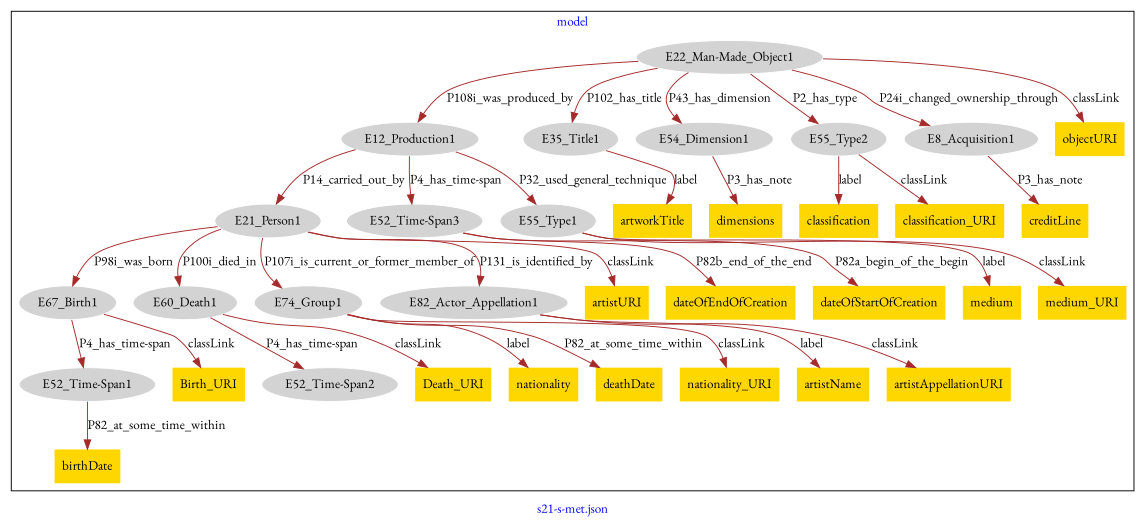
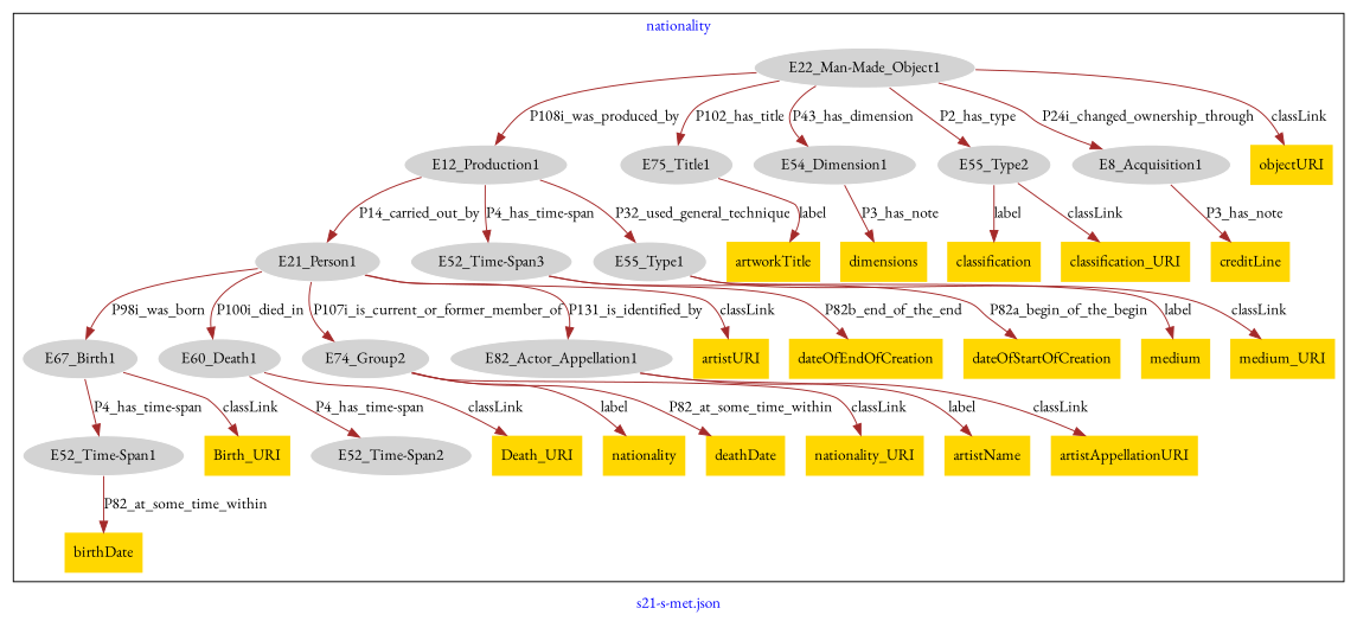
  digraph {
    fontcolor=blue
    fontname="EB Garamond"
    label="s21-s-met.json"
    remincross=true
    node [fillcolor=gold fontname="EB Garamond" style=filled shape=plaintext]
    edge [color=brown fontcolor=black fontname="EB Garamond"]
    n1 [color=white fillcolor=lightgray label=E12_Production1 shape=""]
    n2 [color=white fillcolor=lightgray label=E21_Person1 shape=""]
    n3 [color=white fillcolor=lightgray label="E52_Time-Span3" shape=""]
    n4 [color=white fillcolor=lightgray label=E55_Type1 shape=""]
    n5 [color=white fillcolor=lightgray label=E67_Birth1 shape=""]
    n6 [color=white fillcolor=lightgray label=E60_Death1 shape=""]
-   n7 [color=white fillcolor=lightgray label=E74_Group1 shape=""]
+   n7 [color=white fillcolor=lightgray label=E74_Group2 shape=""]
    n8 [color=white fillcolor=lightgray label=E82_Actor_Appellation1 shape=""]
    n9 [color=white fillcolor=lightgray label="E22_Man-Made_Object1" shape=""]
-   n10 [color=white fillcolor=lightgray label=E35_Title1 shape=""]
+   n10 [color=white fillcolor=lightgray label=E75_Title1 shape=""]
    n11 [color=white fillcolor=lightgray label=E54_Dimension1 shape=""]
    n12 [color=white fillcolor=lightgray label=E55_Type2 shape=""]
    n13 [color=white fillcolor=lightgray label=E8_Acquisition1 shape=""]
    n14 [color=white fillcolor=lightgray label="E52_Time-Span1" shape=""]
    n15 [color=white fillcolor=lightgray label="E52_Time-Span2" shape=""]
    n16 [label=nationality]
    n17 [label=medium]
    n18 [label=dateOfEndOfCreation]
    n19 [label=birthDate]
    n20 [label=dateOfStartOfCreation]
    n21 [label=classification]
    n22 [label=deathDate]
    n23 [label=creditLine]
    n24 [label=medium_URI]
    n25 [label=artworkTitle]
    n26 [label=dimensions]
    n27 [label=artistName]
    n28 [label=Birth_URI]
    n29 [label=artistURI]
    n30 [label=classification_URI]
    n31 [label=objectURI]
    n32 [label=nationality_URI]
    n33 [label=Death_URI]
    n34 [label=artistAppellationURI]
    subgraph cluster_1 {
-     label=model
+     label=nationality
      n1
      n2
      n3
      n4
      n5
      n6
      n7
      n8
      n9
      n10
      n11
      n12
      n13
      n14
      n15
      n16
      n17
      n18
      n19
      n20
      n21
      n22
      n23
      n24
      n25
      n26
      n27
      n28
      n29
      n30
      n31
      n32
      n33
      n34
    }
    n1 -> n2 [label=P14_carried_out_by]
    n1 -> n3 [label="P4_has_time-span"]
    n1 -> n4 [label=P32_used_general_technique]
    n2 -> n5 [label=P98i_was_born]
    n2 -> n6 [label=P100i_died_in]
    n2 -> n7 [label=P107i_is_current_or_former_member_of]
    n2 -> n8 [label=P131_is_identified_by]
    n2 -> n29 [label=classLink]
    n3 -> n18 [label=P82b_end_of_the_end]
    n3 -> n20 [label=P82a_begin_of_the_begin]
    n4 -> n17 [label=label]
    n4 -> n24 [label=classLink]
    n5 -> n14 [label="P4_has_time-span"]
    n5 -> n28 [label=classLink]
    n6 -> n15 [label="P4_has_time-span"]
    n6 -> n33 [label=classLink]
    n7 -> n16 [label=label]
    n7 -> n22 [label=P82_at_some_time_within]
    n7 -> n32 [label=classLink]
    n8 -> n27 [label=label]
    n8 -> n34 [label=classLink]
    n9 -> n1 [label=P108i_was_produced_by]
    n9 -> n10 [label=P102_has_title]
    n9 -> n11 [label=P43_has_dimension]
    n9 -> n12 [label=P2_has_type]
    n9 -> n13 [label=P24i_changed_ownership_through]
    n9 -> n31 [label=classLink]
    n10 -> n25 [label=label]
    n11 -> n26 [label=P3_has_note]
    n12 -> n21 [label=label]
    n12 -> n30 [label=classLink]
    n13 -> n23 [label=P3_has_note]
    n14 -> n19 [label=P82_at_some_time_within]
  }
